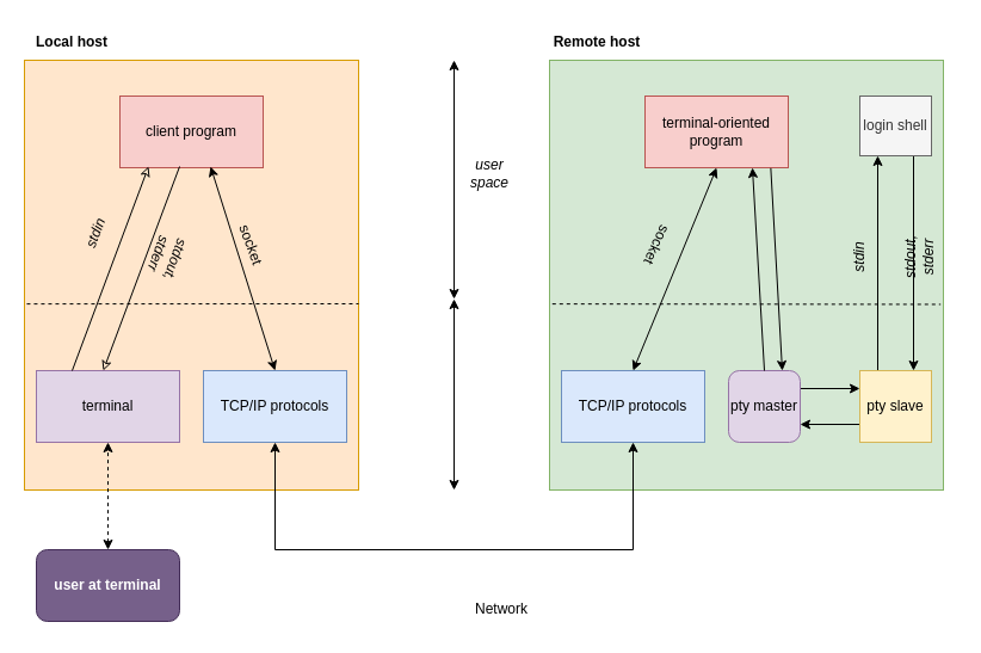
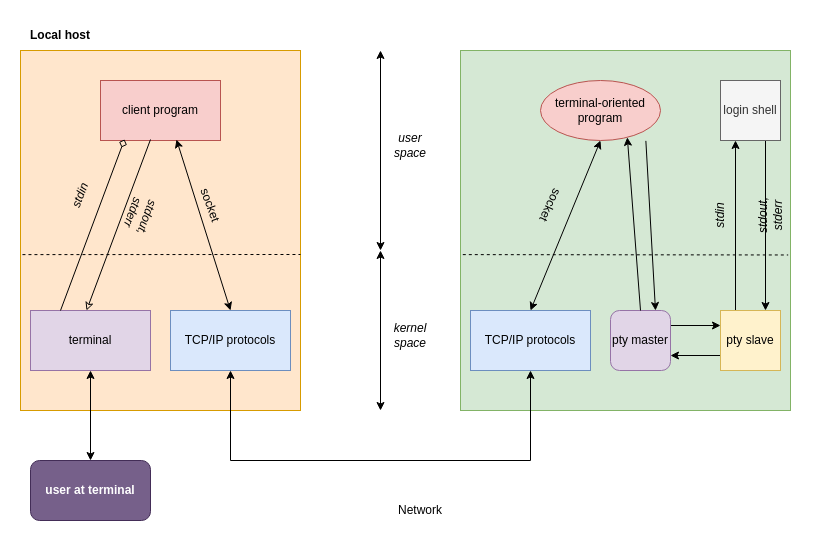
  <mxCell id="0" />
  <mxCell id="1" parent="0" />
  <mxCell id="2" value="" style="rounded=0;whiteSpace=wrap;html=1;fillColor=#ffe6cc;strokeColor=#d79b00;" vertex="1" parent="1"><mxGeometry x="20" y="50" width="280" height="360" as="geometry" /></mxCell>
  <mxCell id="3" value="Local host" style="text;html=1;align=center;verticalAlign=middle;whiteSpace=wrap;rounded=0;fontStyle=1" vertex="1" parent="1"><mxGeometry x="20" y="20" width="80" height="30" as="geometry" /></mxCell>
  <mxCell id="4" value="client program" style="rounded=0;whiteSpace=wrap;html=1;fillColor=#f8cecc;strokeColor=#b85450;" vertex="1" parent="1"><mxGeometry x="100" y="80" width="120" height="60" as="geometry" /></mxCell>
  <mxCell id="5" value="" style="endArrow=none;html=1;rounded=0;exitX=0.007;exitY=0.567;exitDx=0;exitDy=0;exitPerimeter=0;dashed=1;" edge="1" parent="1" source="2"><mxGeometry width="50" height="50" relative="1" as="geometry"><mxPoint x="340" y="330" as="sourcePoint" /><mxPoint x="300" y="254" as="targetPoint" /></mxGeometry></mxCell>
  <mxCell id="6" value="terminal" style="rounded=0;whiteSpace=wrap;html=1;fillColor=#e1d5e7;strokeColor=#9673a6;" vertex="1" parent="1"><mxGeometry x="30" y="310" width="120" height="60" as="geometry" /></mxCell>
  <mxCell id="7" value="TCP/IP protocols" style="rounded=0;whiteSpace=wrap;html=1;fillColor=#dae8fc;strokeColor=#6c8ebf;" vertex="1" parent="1"><mxGeometry x="170" y="310" width="120" height="60" as="geometry" /></mxCell>
  <mxCell id="8" value="&lt;b&gt;user at terminal&lt;/b&gt;" style="rounded=1;whiteSpace=wrap;html=1;fillColor=#76608a;fontColor=#ffffff;strokeColor=#432D57;" vertex="1" parent="1"><mxGeometry x="30" y="460" width="120" height="60" as="geometry" /></mxCell>
- <mxCell id="9" value="" style="endArrow=classic;startArrow=classic;html=1;rounded=0;exitX=0.5;exitY=0;exitDx=0;exitDy=0;entryX=0.5;entryY=1;entryDx=0;entryDy=0;dashed=1;" edge="1" parent="1" source="8" target="6"><mxGeometry width="50" height="50" relative="1" as="geometry"><mxPoint x="340" y="330" as="sourcePoint" /><mxPoint x="390" y="280" as="targetPoint" /></mxGeometry></mxCell>
- <mxCell id="10" value="" style="endArrow=classic;startArrow=none;html=1;rounded=0;exitX=0.25;exitY=0;exitDx=0;exitDy=0;entryX=0.2;entryY=0.983;entryDx=0;entryDy=0;entryPerimeter=0;startFill=0;endFill=0;" edge="1" parent="1" source="6" target="4"><mxGeometry width="50" height="50" relative="1" as="geometry"><mxPoint x="340" y="330" as="sourcePoint" /><mxPoint x="390" y="280" as="targetPoint" /></mxGeometry></mxCell>
+ <mxCell id="9" value="" style="endArrow=classic;startArrow=classic;html=1;rounded=0;exitX=0.5;exitY=0;exitDx=0;exitDy=0;entryX=0.5;entryY=1;entryDx=0;entryDy=0;" edge="1" parent="1" source="8" target="6"><mxGeometry width="50" height="50" relative="1" as="geometry"><mxPoint x="340" y="330" as="sourcePoint" /><mxPoint x="390" y="280" as="targetPoint" /></mxGeometry></mxCell>
+ <mxCell id="10" value="" style="endArrow=diamond;startArrow=none;html=1;rounded=0;exitX=0.25;exitY=0;exitDx=0;exitDy=0;entryX=0.2;entryY=0.983;entryDx=0;entryDy=0;entryPerimeter=0;startFill=0;endFill=0;" edge="1" parent="1" source="6" target="4"><mxGeometry width="50" height="50" relative="1" as="geometry"><mxPoint x="340" y="330" as="sourcePoint" /><mxPoint x="390" y="280" as="targetPoint" /></mxGeometry></mxCell>
  <mxCell id="11" value="" style="endArrow=none;startArrow=classic;html=1;rounded=0;exitX=0.25;exitY=0;exitDx=0;exitDy=0;entryX=0.2;entryY=0.983;entryDx=0;entryDy=0;entryPerimeter=0;startFill=0;" edge="1" parent="1"><mxGeometry width="50" height="50" relative="1" as="geometry"><mxPoint x="86" y="310" as="sourcePoint" /><mxPoint x="150" y="139" as="targetPoint" /></mxGeometry></mxCell>
  <mxCell id="12" value="" style="endArrow=classic;startArrow=classic;html=1;rounded=0;entryX=0.633;entryY=0.983;entryDx=0;entryDy=0;entryPerimeter=0;exitX=0.5;exitY=0;exitDx=0;exitDy=0;" edge="1" parent="1" source="7" target="4"><mxGeometry width="50" height="50" relative="1" as="geometry"><mxPoint x="340" y="330" as="sourcePoint" /><mxPoint x="390" y="280" as="targetPoint" /></mxGeometry></mxCell>
  <mxCell id="13" value="socket" style="text;html=1;align=center;verticalAlign=middle;whiteSpace=wrap;rounded=0;rotation=70;" vertex="1" parent="1"><mxGeometry x="180" y="190" width="60" height="30" as="geometry" /></mxCell>
  <mxCell id="14" value="" style="rounded=0;whiteSpace=wrap;html=1;fillColor=#d5e8d4;strokeColor=#82b366;" vertex="1" parent="1"><mxGeometry x="460" y="50" width="330" height="360" as="geometry" /></mxCell>
- <mxCell id="15" value="Remote host" style="text;html=1;align=center;verticalAlign=middle;whiteSpace=wrap;rounded=0;fontStyle=1" vertex="1" parent="1"><mxGeometry x="460" y="20" width="80" height="30" as="geometry" /></mxCell>
- <mxCell id="16" value="terminal-oriented program" style="rounded=0;whiteSpace=wrap;html=1;fillColor=#f8cecc;strokeColor=#b85450;" vertex="1" parent="1"><mxGeometry x="540" y="80" width="120" height="60" as="geometry" /></mxCell>
+ <mxCell id="16" value="terminal-oriented program" style="ellipse;whiteSpace=wrap;html=1;fillColor=#f8cecc;strokeColor=#b85450;" vertex="1" parent="1"><mxGeometry x="540" y="80" width="120" height="60" as="geometry" /></mxCell>
  <mxCell id="17" value="" style="endArrow=none;html=1;rounded=0;exitX=0.007;exitY=0.567;exitDx=0;exitDy=0;exitPerimeter=0;dashed=1;entryX=0.993;entryY=0.568;entryDx=0;entryDy=0;entryPerimeter=0;" edge="1" parent="1" source="14" target="14"><mxGeometry width="50" height="50" relative="1" as="geometry"><mxPoint x="780" y="330" as="sourcePoint" /><mxPoint x="740" y="254" as="targetPoint" /></mxGeometry></mxCell>
  <mxCell id="18" value="TCP/IP protocols" style="rounded=0;whiteSpace=wrap;html=1;fillColor=#dae8fc;strokeColor=#6c8ebf;" vertex="1" parent="1"><mxGeometry x="470" y="310" width="120" height="60" as="geometry" /></mxCell>
  <mxCell id="19" value="" style="endArrow=classic;startArrow=classic;html=1;rounded=0;entryX=0.5;entryY=1;entryDx=0;entryDy=0;exitX=0.5;exitY=0;exitDx=0;exitDy=0;" edge="1" parent="1" source="18" target="16"><mxGeometry width="50" height="50" relative="1" as="geometry"><mxPoint x="780" y="330" as="sourcePoint" /><mxPoint x="830" y="280" as="targetPoint" /></mxGeometry></mxCell>
  <mxCell id="20" value="socket" style="text;html=1;align=center;verticalAlign=middle;whiteSpace=wrap;rounded=0;rotation=115;" vertex="1" parent="1"><mxGeometry x="520" y="190" width="60" height="30" as="geometry" /></mxCell>
  <mxCell id="21" value="" style="endArrow=classic;startArrow=classic;html=1;rounded=0;exitX=0.5;exitY=1;exitDx=0;exitDy=0;entryX=0.5;entryY=1;entryDx=0;entryDy=0;" edge="1" parent="1" source="7" target="18"><mxGeometry width="50" height="50" relative="1" as="geometry"><mxPoint x="470" y="330" as="sourcePoint" /><mxPoint x="520" y="280" as="targetPoint" /><Array as="points"><mxPoint x="230" y="460" /><mxPoint x="530" y="460" /></Array></mxGeometry></mxCell>
  <mxCell id="22" value="Network" style="text;html=1;align=center;verticalAlign=middle;whiteSpace=wrap;rounded=0;" vertex="1" parent="1"><mxGeometry x="390" y="495" width="60" height="30" as="geometry" /></mxCell>
  <mxCell id="23" value="" style="endArrow=classic;startArrow=classic;html=1;rounded=0;" edge="1" parent="1"><mxGeometry width="50" height="50" relative="1" as="geometry"><mxPoint x="380" y="410" as="sourcePoint" /><mxPoint x="380" y="250" as="targetPoint" /></mxGeometry></mxCell>
  <mxCell id="24" value="" style="endArrow=classic;startArrow=classic;html=1;rounded=0;" edge="1" parent="1"><mxGeometry width="50" height="50" relative="1" as="geometry"><mxPoint x="380" y="250" as="sourcePoint" /><mxPoint x="380" y="50" as="targetPoint" /></mxGeometry></mxCell>
+ <mxCell id="25" value="&lt;i&gt;kernel space&lt;/i&gt;" style="text;html=1;align=center;verticalAlign=middle;whiteSpace=wrap;rounded=0;" vertex="1" parent="1"><mxGeometry x="380" y="320" width="60" height="30" as="geometry" /></mxCell>
  <mxCell id="26" value="&lt;i&gt;user space&lt;/i&gt;" style="text;html=1;align=center;verticalAlign=middle;whiteSpace=wrap;rounded=0;" vertex="1" parent="1"><mxGeometry x="380" y="130" width="60" height="30" as="geometry" /></mxCell>
  <mxCell id="27" value="&lt;i&gt;stdin&lt;/i&gt;" style="text;html=1;align=center;verticalAlign=middle;whiteSpace=wrap;rounded=0;rotation=-69;" vertex="1" parent="1"><mxGeometry x="50" y="180" width="60" height="30" as="geometry" /></mxCell>
  <mxCell id="28" value="&lt;i&gt;stdout, stderr&lt;/i&gt;" style="text;html=1;align=center;verticalAlign=middle;whiteSpace=wrap;rounded=0;rotation=110;" vertex="1" parent="1"><mxGeometry x="110.005" y="200.003" width="60" height="30" as="geometry" /></mxCell>
  <mxCell id="29" style="edgeStyle=orthogonalEdgeStyle;rounded=0;orthogonalLoop=1;jettySize=auto;html=1;exitX=1;exitY=0.25;exitDx=0;exitDy=0;entryX=0;entryY=0.25;entryDx=0;entryDy=0;" edge="1" parent="1" source="30" target="33"><mxGeometry relative="1" as="geometry" /></mxCell>
  <mxCell id="30" value="pty master" style="whiteSpace=wrap;html=1;fillColor=#e1d5e7;strokeColor=#9673a6;rounded=1;" vertex="1" parent="1"><mxGeometry x="610" y="310" width="60" height="60" as="geometry" /></mxCell>
  <mxCell id="31" style="edgeStyle=orthogonalEdgeStyle;rounded=0;orthogonalLoop=1;jettySize=auto;html=1;exitX=0;exitY=0.75;exitDx=0;exitDy=0;entryX=1;entryY=0.75;entryDx=0;entryDy=0;" edge="1" parent="1" source="33" target="30"><mxGeometry relative="1" as="geometry" /></mxCell>
  <mxCell id="32" style="edgeStyle=orthogonalEdgeStyle;rounded=0;orthogonalLoop=1;jettySize=auto;html=1;exitX=0.25;exitY=0;exitDx=0;exitDy=0;entryX=0.25;entryY=1;entryDx=0;entryDy=0;" edge="1" parent="1" source="33" target="37"><mxGeometry relative="1" as="geometry" /></mxCell>
  <mxCell id="33" value="pty slave" style="rounded=0;whiteSpace=wrap;html=1;fillColor=#fff2cc;strokeColor=#d6b656;" vertex="1" parent="1"><mxGeometry x="720" y="310" width="60" height="60" as="geometry" /></mxCell>
  <mxCell id="34" value="" style="endArrow=classic;html=1;rounded=0;exitX=0.878;exitY=1.006;exitDx=0;exitDy=0;exitPerimeter=0;entryX=0.75;entryY=0;entryDx=0;entryDy=0;" edge="1" parent="1" source="16" target="30"><mxGeometry width="50" height="50" relative="1" as="geometry"><mxPoint x="480" y="310" as="sourcePoint" /><mxPoint x="530" y="260" as="targetPoint" /></mxGeometry></mxCell>
  <mxCell id="35" value="" style="endArrow=classic;html=1;rounded=0;entryX=0.75;entryY=1;entryDx=0;entryDy=0;exitX=0.5;exitY=0;exitDx=0;exitDy=0;" edge="1" parent="1" source="30" target="16"><mxGeometry width="50" height="50" relative="1" as="geometry"><mxPoint x="480" y="310" as="sourcePoint" /><mxPoint x="530" y="260" as="targetPoint" /></mxGeometry></mxCell>
  <mxCell id="36" style="edgeStyle=orthogonalEdgeStyle;rounded=0;orthogonalLoop=1;jettySize=auto;html=1;exitX=0.75;exitY=1;exitDx=0;exitDy=0;entryX=0.75;entryY=0;entryDx=0;entryDy=0;" edge="1" parent="1" source="37" target="33"><mxGeometry relative="1" as="geometry" /></mxCell>
- <mxCell id="37" value="login shell" style="rounded=0;whiteSpace=wrap;html=1;fillColor=#f5f5f5;fontColor=#333333;strokeColor=#666666;" vertex="1" parent="1"><mxGeometry x="720" y="80" width="60" height="50" as="geometry" /></mxCell>
+ <mxCell id="37" value="login shell" style="rounded=0;whiteSpace=wrap;html=1;fillColor=#f5f5f5;fontColor=#333333;strokeColor=#666666;" vertex="1" parent="1"><mxGeometry x="720" y="80" width="60" height="60" as="geometry" /></mxCell>
  <mxCell id="38" value="&lt;i&gt;stdin&lt;/i&gt;" style="text;html=1;align=center;verticalAlign=middle;whiteSpace=wrap;rounded=0;rotation=-90;" vertex="1" parent="1"><mxGeometry x="690.005" y="200.003" width="60" height="30" as="geometry" /></mxCell>
  <mxCell id="39" value="&lt;i&gt;stdout, stderr&lt;/i&gt;" style="text;html=1;align=center;verticalAlign=middle;whiteSpace=wrap;rounded=0;rotation=-90;" vertex="1" parent="1"><mxGeometry x="740" y="200" width="60" height="30" as="geometry" /></mxCell>
